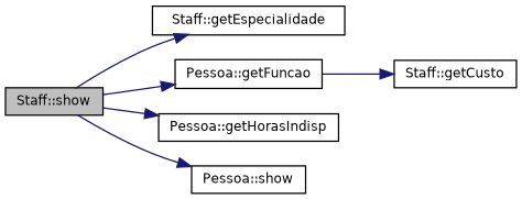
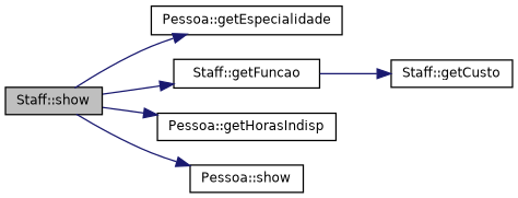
  digraph {
    rankdir=LR
    node [color=black fillcolor=white fontname=Helvetica fontsize=10 shape=record style=filled]
    edge [color=midnightblue fontname=Helvetica fontsize=10 labelfontname=Helvetica labelfontsize=10 style=solid]
    n1 [fillcolor=grey75 fontcolor=black height=0.2 label="Staff::show" width=0.4]
-   n2 [height=0.2 label="Staff::getEspecialidade" width=0.4]
-   n3 [height=0.2 label="Pessoa::getFuncao" width=0.4]
+   n2 [height=0.2 label="Pessoa::getEspecialidade" width=0.4]
+   n3 [height=0.2 label="Staff::getFuncao" width=0.4]
    n4 [height=0.2 label="Pessoa::getHorasIndisp" width=0.4]
    n5 [height=0.2 label="Pessoa::show" width=0.4]
    n6 [height=0.2 label="Staff::getCusto" width=0.4]
    n1 -> n2
    n1 -> n3
    n1 -> n4
    n1 -> n5
    n3 -> n6
  }
